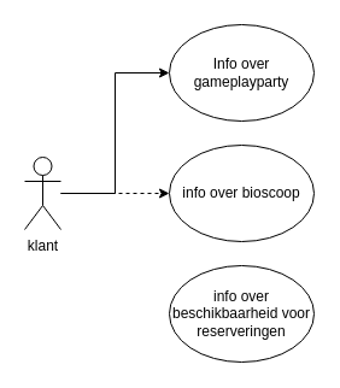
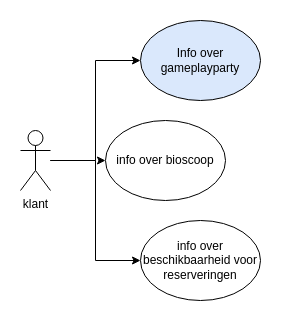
  <mxCell id="0" />
  <mxCell id="1" parent="0" />
  <mxCell id="2" style="edgeStyle=orthogonalEdgeStyle;rounded=0;orthogonalLoop=1;jettySize=auto;html=1;entryX=0;entryY=0.5;entryDx=0;entryDy=0;" edge="1" parent="1" source="5" target="6"><mxGeometry relative="1" as="geometry" /></mxCell>
  <mxCell id="3" style="edgeStyle=orthogonalEdgeStyle;rounded=0;orthogonalLoop=1;jettySize=auto;html=1;dashed=1;" edge="1" parent="1" source="5" target="7"><mxGeometry relative="1" as="geometry" /></mxCell>
+ <mxCell id="4" style="edgeStyle=orthogonalEdgeStyle;rounded=0;orthogonalLoop=1;jettySize=auto;html=1;entryX=0;entryY=0.5;entryDx=0;entryDy=0;" edge="1" parent="1" source="5" target="8"><mxGeometry relative="1" as="geometry" /></mxCell>
  <mxCell id="5" value="klant" style="shape=umlActor;verticalLabelPosition=bottom;labelBackgroundColor=#ffffff;verticalAlign=top;html=1;outlineConnect=0;" vertex="1" parent="1"><mxGeometry x="20" y="130" width="30" height="60" as="geometry" /></mxCell>
- <mxCell id="6" value="Info over gameplayparty" style="ellipse;whiteSpace=wrap;html=1;" vertex="1" parent="1"><mxGeometry x="140" y="20" width="120" height="80" as="geometry" /></mxCell>
- <mxCell id="7" value="info over bioscoop" style="ellipse;whiteSpace=wrap;html=1;" vertex="1" parent="1"><mxGeometry x="140" y="120" width="120" height="80" as="geometry" /></mxCell>
+ <mxCell id="6" value="Info over gameplayparty" style="ellipse;whiteSpace=wrap;html=1;fillColor=#dae8fc;" vertex="1" parent="1"><mxGeometry x="140" y="20" width="120" height="80" as="geometry" /></mxCell>
+ <mxCell id="7" value="info over bioscoop" style="ellipse;whiteSpace=wrap;html=1;" vertex="1" parent="1"><mxGeometry x="105" y="120" width="120" height="80" as="geometry" /></mxCell>
  <mxCell id="8" value="info over beschikbaarheid voor reserveringen" style="ellipse;whiteSpace=wrap;html=1;" vertex="1" parent="1"><mxGeometry x="140" y="220" width="120" height="80" as="geometry" /></mxCell>
